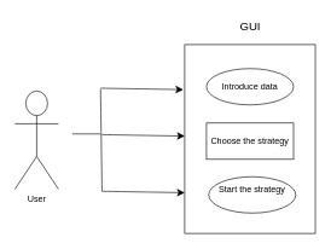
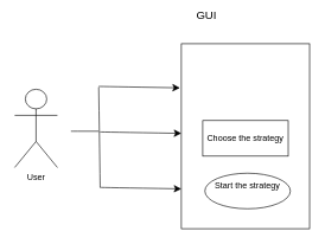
  <mxCell id="0" />
  <mxCell id="1" parent="0" />
- <mxCell id="2" value="User&lt;div&gt;&lt;br&gt;&lt;/div&gt;" style="shape=umlActor;verticalLabelPosition=bottom;verticalAlign=top;html=1;outlineConnect=0;" vertex="1" parent="1"><mxGeometry x="20" y="125" width="60" height="135" as="geometry" /></mxCell>
+ <mxCell id="2" value="User&lt;div&gt;&lt;br&gt;&lt;/div&gt;" style="shape=umlActor;verticalLabelPosition=bottom;verticalAlign=top;html=1;outlineConnect=0;" vertex="1" parent="1"><mxGeometry x="20" y="125" width="60" height="110" as="geometry" /></mxCell>
  <mxCell id="3" value="" style="rounded=0;whiteSpace=wrap;html=1;" vertex="1" parent="1"><mxGeometry x="254" y="61" width="180" height="260" as="geometry" /></mxCell>
- <mxCell id="4" value="Introduce data" style="ellipse;whiteSpace=wrap;html=1;" vertex="1" parent="1"><mxGeometry x="284" y="94" width="120" height="50" as="geometry" /></mxCell>
  <mxCell id="5" value="Start the strategy&lt;div&gt;&lt;br&gt;&lt;/div&gt;" style="ellipse;whiteSpace=wrap;html=1;" vertex="1" parent="1"><mxGeometry x="287" y="243" width="120" height="50" as="geometry" /></mxCell>
  <mxCell id="6" value="Choose the strategy" style="whiteSpace=wrap;html=1;rounded=0;" vertex="1" parent="1"><mxGeometry x="284" y="169" width="120" height="50" as="geometry" /></mxCell>
- <mxCell id="7" value="GUI" style="text;html=1;align=center;verticalAlign=middle;resizable=0;points=[];autosize=1;strokeColor=none;fillColor=none;fontSize=16;" vertex="1" parent="1"><mxGeometry x="321" width="46" height="31" as="geometry" y="20" /></mxCell>
+ <mxCell id="7" value="GUI" style="text;html=1;align=center;verticalAlign=middle;resizable=0;points=[];autosize=1;strokeColor=none;fillColor=none;fontSize=16;" vertex="1" parent="1"><mxGeometry x="266" y="5" width="46" height="31" as="geometry" /></mxCell>
  <mxCell id="8" value="" style="endArrow=classic;html=1;rounded=0;fontSize=12;startSize=8;endSize=8;curved=1;" edge="1" parent="1"><mxGeometry width="50" height="50" relative="1" as="geometry"><mxPoint x="138" y="121" as="sourcePoint" /><mxPoint x="252" y="123" as="targetPoint" /></mxGeometry></mxCell>
  <mxCell id="9" value="" style="endArrow=classic;html=1;rounded=0;fontSize=12;startSize=8;endSize=8;curved=1;" edge="1" parent="1"><mxGeometry width="50" height="50" relative="1" as="geometry"><mxPoint x="140" y="185" as="sourcePoint" /><mxPoint x="254" y="187" as="targetPoint" /></mxGeometry></mxCell>
  <mxCell id="10" value="" style="endArrow=classic;html=1;rounded=0;fontSize=12;startSize=8;endSize=8;curved=1;" edge="1" parent="1"><mxGeometry width="50" height="50" relative="1" as="geometry"><mxPoint x="140" y="263" as="sourcePoint" /><mxPoint x="254" y="265" as="targetPoint" /></mxGeometry></mxCell>
  <mxCell id="11" value="" style="endArrow=none;html=1;rounded=0;fontSize=12;startSize=8;endSize=8;curved=1;" edge="1" parent="1"><mxGeometry width="50" height="50" relative="1" as="geometry"><mxPoint x="140" y="263" as="sourcePoint" /><mxPoint x="138" y="122" as="targetPoint" /></mxGeometry></mxCell>
  <mxCell id="12" value="" style="endArrow=none;html=1;rounded=0;fontSize=12;startSize=8;endSize=8;curved=1;" edge="1" parent="1"><mxGeometry width="50" height="50" relative="1" as="geometry"><mxPoint x="99" y="184" as="sourcePoint" /><mxPoint x="138" y="184" as="targetPoint" /></mxGeometry></mxCell>
